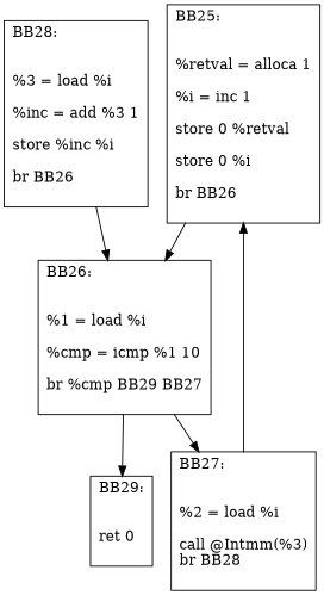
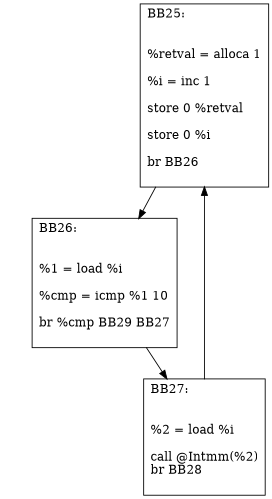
  digraph {
    fontname="DejaVu Serif"
    node [fontname="DejaVu Serif" shape=record]
    edge [fontname="DejaVu Serif"]
    n1 [label="{BB25:\l\l\n%retval = alloca 1\l\n%i = inc 1\l\nstore 0 %retval\l\nstore 0 %i\l\nbr BB26\l\n}"]
    n2 [label="{BB26:\l\l\n%1 = load %i\l\n%cmp = icmp %1 10\l\nbr %cmp BB29 BB27\l\n}"]
-   n3 [label="{BB27:\l\l\n%2 = load %i\l\ncall @Intmm(%3)\lbr BB28\l\n}"]
-   n4 [label="{BB29:\l\l\nret 0\l\n}"]
-   n5 [label="{BB28:\l\l\n%3 = load %i\l\n%inc = add %3 1\l\nstore %inc %i\l\nbr BB26\l\n}"]
+   n3 [label="{BB27:\l\l\n%2 = load %i\l\ncall @Intmm(%2)\lbr BB28\l\n}"]
    n1 -> n2
    n2 -> n3
-   n2 -> n4
    n3 -> n1
-   n5 -> n2
  }
